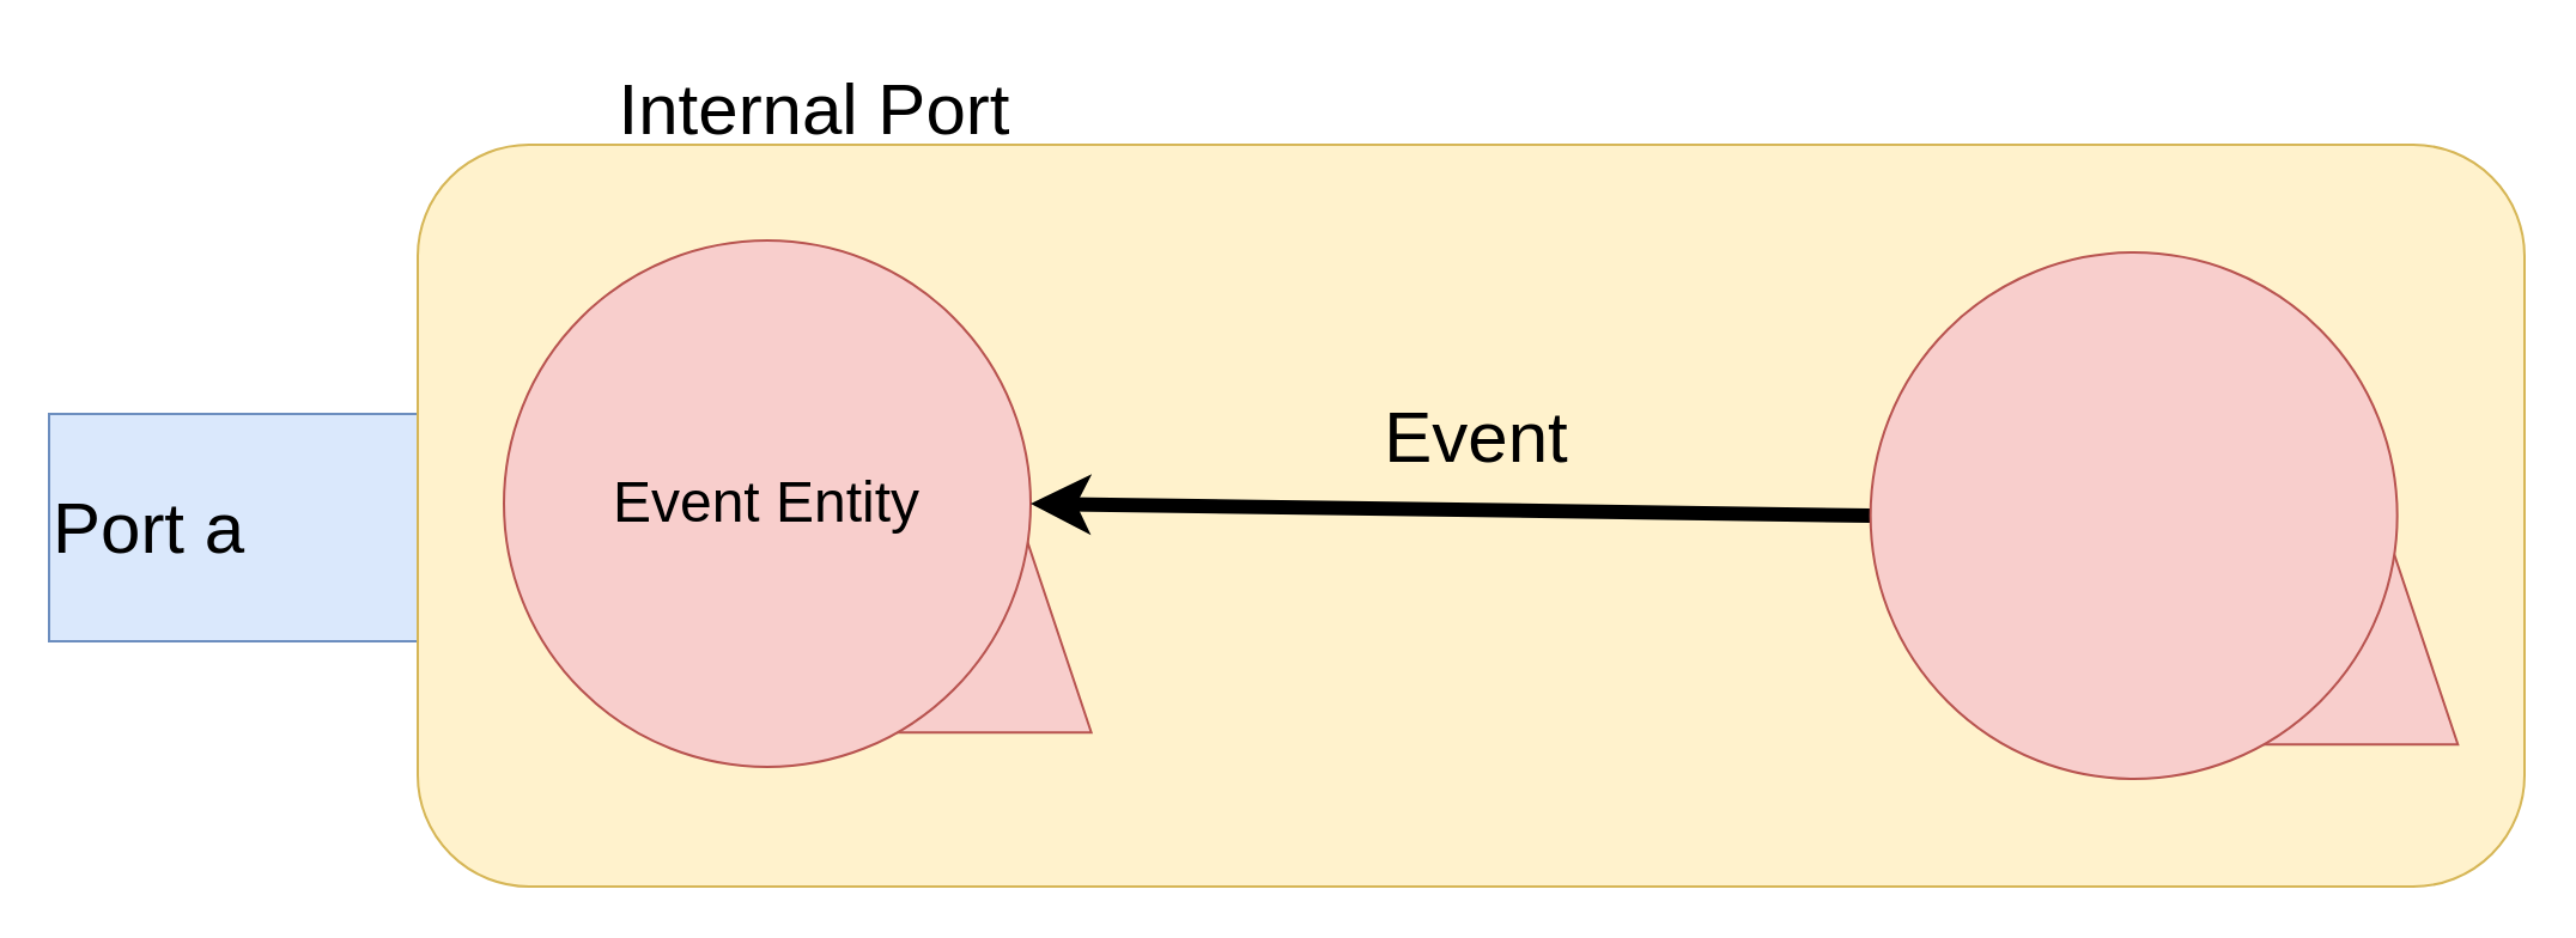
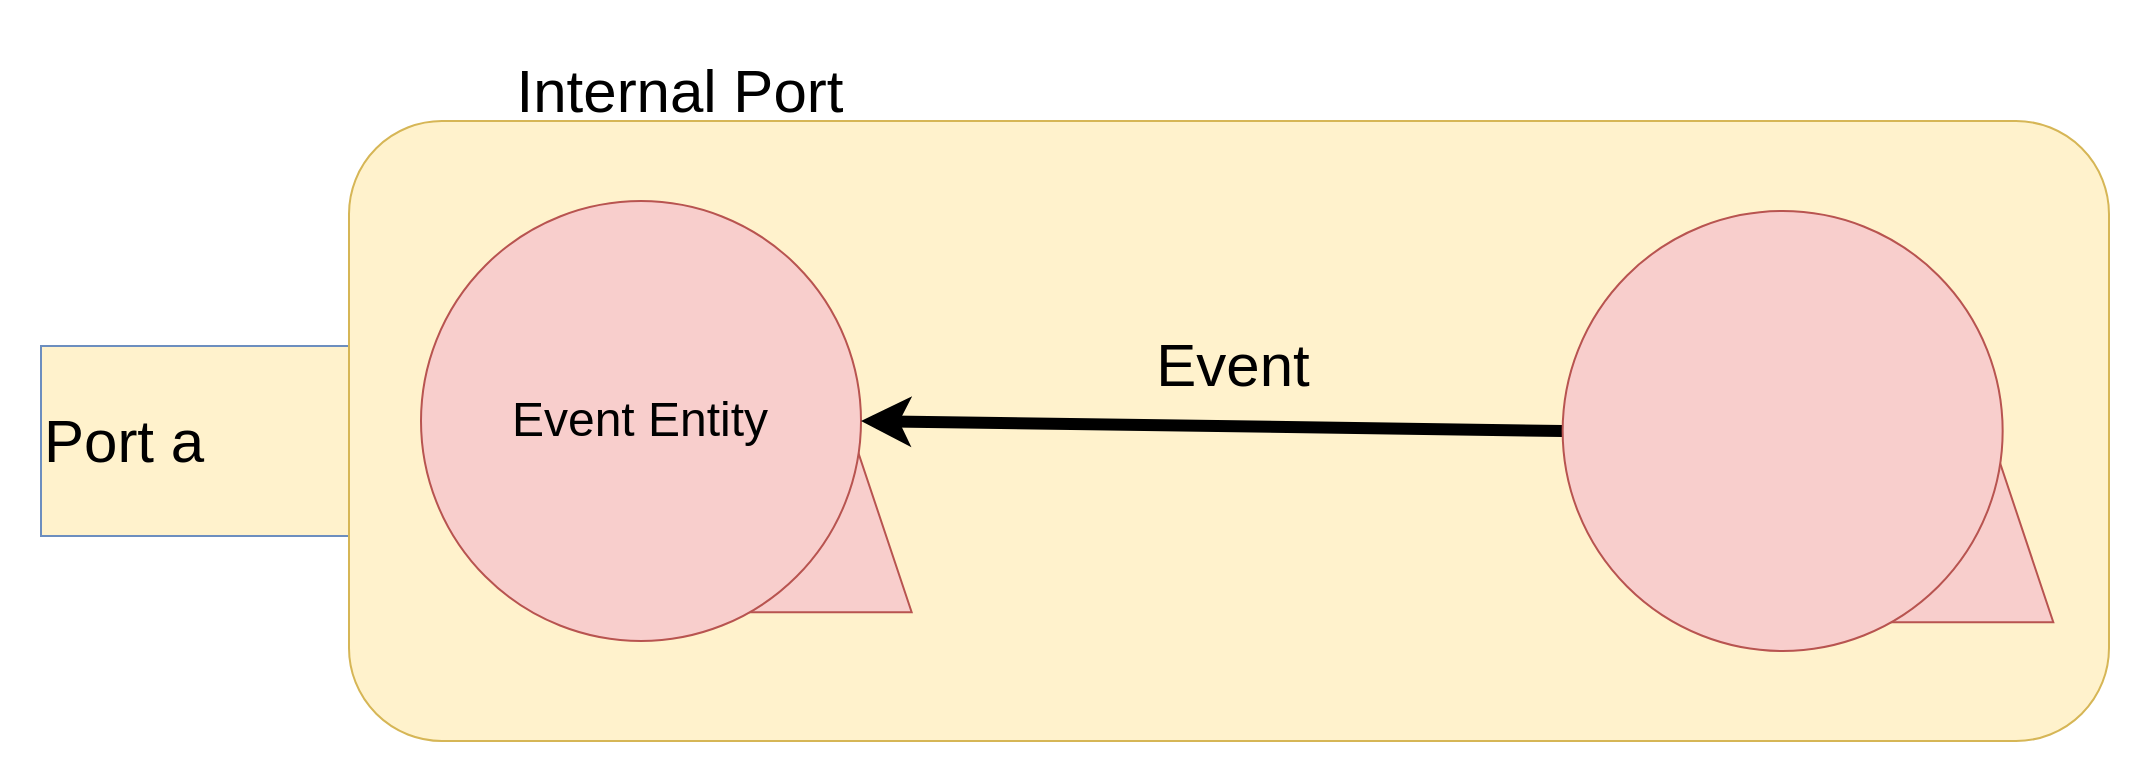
  <mxCell id="0" />
  <mxCell id="1" parent="0" />
- <mxCell id="2" value="&lt;font color=&quot;#000000&quot;&gt;&lt;span style=&quot;font-size: 30px&quot;&gt;Port a&lt;/span&gt;&lt;/font&gt;" style="rounded=0;whiteSpace=wrap;html=1;labelBackgroundColor=none;fillColor=#dae8fc;strokeColor=#6c8ebf;align=left;" parent="1" vertex="1"><mxGeometry x="20" y="172.5" width="210" height="95" as="geometry" /></mxCell>
+ <mxCell id="2" value="&lt;font color=&quot;#000000&quot;&gt;&lt;span style=&quot;font-size: 30px&quot;&gt;Port a&lt;/span&gt;&lt;/font&gt;" style="rounded=0;whiteSpace=wrap;html=1;labelBackgroundColor=none;fillColor=#fff2cc;strokeColor=#6c8ebf;align=left;" parent="1" vertex="1"><mxGeometry x="20" y="172.5" width="210" height="95" as="geometry" /></mxCell>
  <mxCell id="3" value="" style="rounded=1;whiteSpace=wrap;html=1;fillColor=#fff2cc;strokeColor=#d6b656;" parent="1" vertex="1"><mxGeometry x="174" y="60" width="880" height="310" as="geometry" /></mxCell>
  <mxCell id="4" value="" style="triangle;whiteSpace=wrap;html=1;rotation=-90;fillColor=#f8cecc;strokeColor=#b85450;" parent="1" vertex="1"><mxGeometry x="315.04" y="165.35" width="168.13" height="112.43" as="geometry" /></mxCell>
  <mxCell id="5" value="&lt;font color=&quot;#000000&quot;&gt;&lt;span style=&quot;font-size: 24px&quot;&gt;Event Entity&lt;/span&gt;&lt;/font&gt;" style="ellipse;whiteSpace=wrap;html=1;aspect=fixed;fillColor=#f8cecc;strokeColor=#b85450;" parent="1" vertex="1"><mxGeometry x="210" y="100" width="220" height="220" as="geometry" /></mxCell>
  <mxCell id="6" value="" style="endArrow=classic;html=1;fontColor=#000000;entryX=1;entryY=0.5;entryDx=0;entryDy=0;strokeColor=#000000;strokeWidth=6;exitX=0;exitY=0.5;exitDx=0;exitDy=0;" parent="1" source="10" target="5" edge="1"><mxGeometry width="50" height="50" relative="1" as="geometry"><mxPoint x="690" y="220" as="sourcePoint" /><mxPoint x="610" y="340" as="targetPoint" /></mxGeometry></mxCell>
  <mxCell id="7" value="&lt;span style=&quot;font-size: 30px&quot;&gt;Event&lt;/span&gt;" style="edgeLabel;html=1;align=center;verticalAlign=middle;resizable=0;points=[];fontColor=#000000;labelBackgroundColor=none;" parent="6" vertex="1" connectable="0"><mxGeometry x="0.217" y="-1" relative="1" as="geometry"><mxPoint x="49" y="-29" as="offset" /></mxGeometry></mxCell>
  <mxCell id="8" value="&lt;font style=&quot;font-size: 30px&quot;&gt;Internal Port&lt;/font&gt;" style="text;html=1;strokeColor=none;fillColor=none;align=center;verticalAlign=middle;whiteSpace=wrap;rounded=0;fontColor=#000000;" parent="1" vertex="1"><mxGeometry width="280" height="50" as="geometry" x="200" y="20" /></mxCell>
  <mxCell id="9" value="" style="triangle;whiteSpace=wrap;html=1;rotation=-90;fillColor=#f8cecc;strokeColor=#b85450;" vertex="1" parent="1"><mxGeometry x="885.87" y="170.35" width="168.13" height="112.43" as="geometry" /></mxCell>
  <mxCell id="10" value="" style="ellipse;whiteSpace=wrap;html=1;aspect=fixed;fillColor=#f8cecc;strokeColor=#b85450;" vertex="1" parent="1"><mxGeometry x="780.83" y="105" width="220" height="220" as="geometry" /></mxCell>
